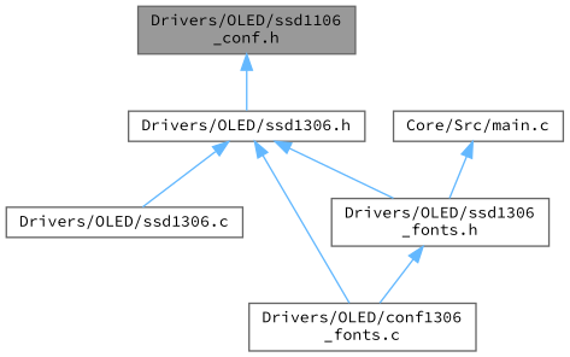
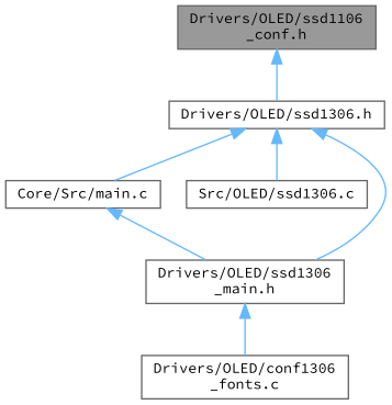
  digraph {
    fontname="Source Code Pro"
    node [color=grey40 fillcolor=white fontname="Source Code Pro" fontsize=10 shape=box style=filled]
    edge [color=steelblue1 dir=back fontname="Source Code Pro" fontsize=10 labelfontname=Helvetica labelfontsize=10 style=solid]
    n1 [color=gray40 fillcolor=grey60 fontcolor=black height=0.2 label="Drivers/OLED/ssd1106\l_conf.h" width=0.4]
    n2 [height=0.2 label="Drivers/OLED/ssd1306.h" width=0.4]
    n3 [height=0.2 label="Core/Src/main.c" width=0.4]
-   n4 [height=0.2 label="Drivers/OLED/ssd1306.c" width=0.4]
-   n5 [height=0.2 label="Drivers/OLED/ssd1306\l_fonts.h" width=0.4]
+   n4 [height=0.2 label="Src/OLED/ssd1306.c" width=0.4]
+   n5 [height=0.2 label="Drivers/OLED/ssd1306\l_main.h" width=0.4]
    n6 [height=0.2 label="Drivers/OLED/conf1306\l_fonts.c" width=0.4]
    n1 -> n2
-   n2 -> n6
+   n2 -> n3
    n2 -> n4
    n2 -> n5
    n3 -> n5
    n5 -> n6
  }
